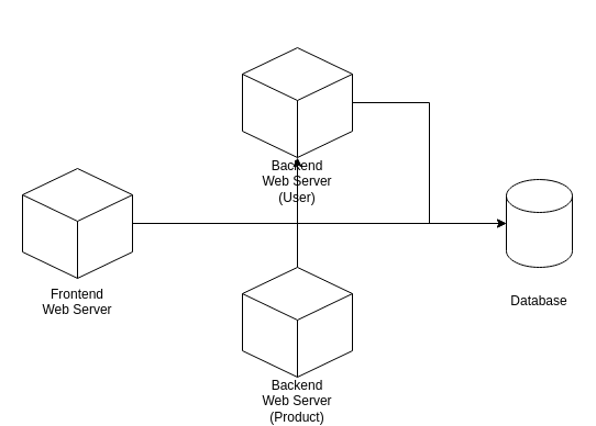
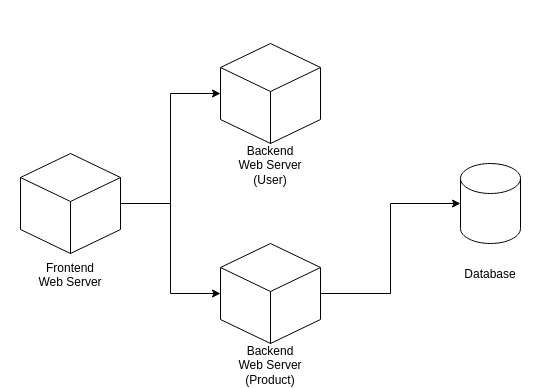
  <mxCell id="0" />
  <mxCell id="1" parent="0" />
  <mxCell id="2" value="&lt;br&gt;&lt;br&gt;&lt;br&gt;&lt;br&gt;&lt;br&gt;&lt;br&gt;&lt;br&gt;&lt;br&gt;Database" style="shape=cylinder3;whiteSpace=wrap;html=1;boundedLbl=1;backgroundOutline=1;size=15;" parent="1" vertex="1"><mxGeometry x="460" y="140" width="60" height="80" as="geometry" /></mxCell>
- <mxCell id="3" style="edgeStyle=orthogonalEdgeStyle;rounded=0;orthogonalLoop=1;jettySize=auto;html=1;" edge="1" parent="1" source="5" target="2"><mxGeometry relative="1" as="geometry" /></mxCell>
+ <mxCell id="3" style="edgeStyle=orthogonalEdgeStyle;rounded=0;orthogonalLoop=1;jettySize=auto;html=1;" edge="1" parent="1" source="5" target="9"><mxGeometry relative="1" as="geometry" /></mxCell>
+ <mxCell id="4" style="edgeStyle=orthogonalEdgeStyle;rounded=0;orthogonalLoop=1;jettySize=auto;html=1;entryX=0;entryY=0.5;entryDx=0;entryDy=0;entryPerimeter=0;" edge="1" parent="1" source="5" target="7"><mxGeometry relative="1" as="geometry" /></mxCell>
  <mxCell id="5" value="&lt;br&gt;&lt;br&gt;&lt;br&gt;&lt;br&gt;&lt;br&gt;&lt;br&gt;&lt;br&gt;&lt;br&gt;&lt;br&gt;&lt;br&gt;Frontend&lt;br&gt;Web Server" style="whiteSpace=wrap;html=1;shape=mxgraph.basic.isocube;isoAngle=15;" parent="1" vertex="1"><mxGeometry x="20" y="130" width="100" height="100" as="geometry" /></mxCell>
- <mxCell id="6" style="edgeStyle=orthogonalEdgeStyle;rounded=0;orthogonalLoop=1;jettySize=auto;html=1;entryX=0;entryY=0.5;entryDx=0;entryDy=0;entryPerimeter=0;" edge="1" parent="1" source="7" target="2"><mxGeometry relative="1" as="geometry" /></mxCell>
  <mxCell id="7" value="&lt;br&gt;&lt;br&gt;&lt;br&gt;&lt;br&gt;&lt;br&gt;&lt;br&gt;&lt;br&gt;&lt;br&gt;&lt;br&gt;&lt;br&gt;Backend &lt;br&gt;Web Server&lt;br&gt;(User)" style="whiteSpace=wrap;html=1;shape=mxgraph.basic.isocube;isoAngle=15;" parent="1" vertex="1"><mxGeometry x="220" y="20" width="100" height="100" as="geometry" /></mxCell>
- <mxCell id="8" style="edgeStyle=orthogonalEdgeStyle;rounded=0;orthogonalLoop=1;jettySize=auto;html=1;" edge="1" parent="1" source="9" target="7"><mxGeometry relative="1" as="geometry" /></mxCell>
+ <mxCell id="8" style="edgeStyle=orthogonalEdgeStyle;rounded=0;orthogonalLoop=1;jettySize=auto;html=1;" edge="1" parent="1" source="9" target="2"><mxGeometry relative="1" as="geometry" /></mxCell>
  <mxCell id="9" value="&lt;br&gt;&lt;br&gt;&lt;br&gt;&lt;br&gt;&lt;br&gt;&lt;br&gt;&lt;br&gt;&lt;br&gt;&lt;br&gt;&lt;br&gt;Backend &lt;br&gt;Web Server&lt;br&gt;(Product)" style="whiteSpace=wrap;html=1;shape=mxgraph.basic.isocube;isoAngle=15;" vertex="1" parent="1"><mxGeometry x="220" y="220" width="100" height="100" as="geometry" /></mxCell>
